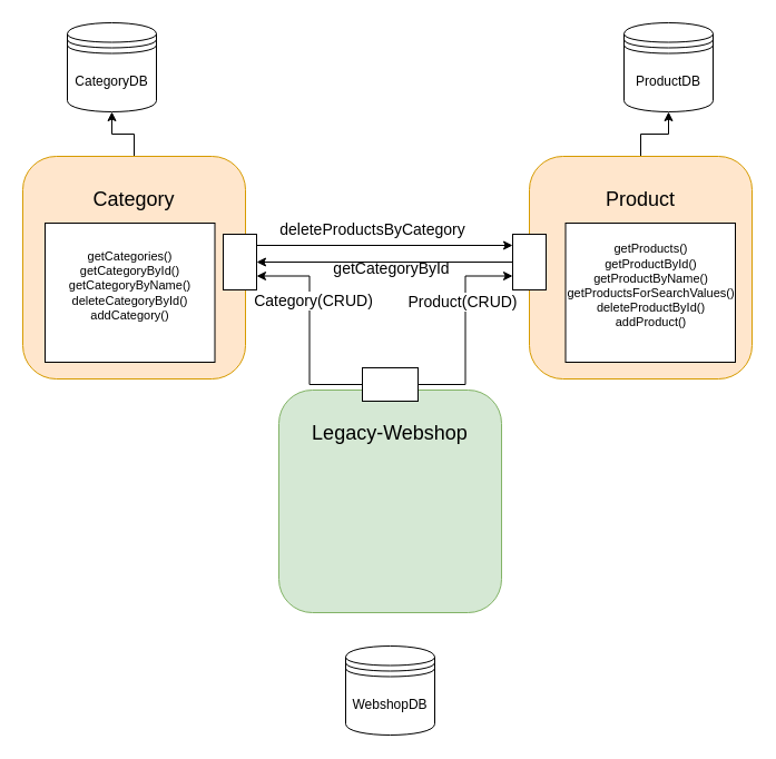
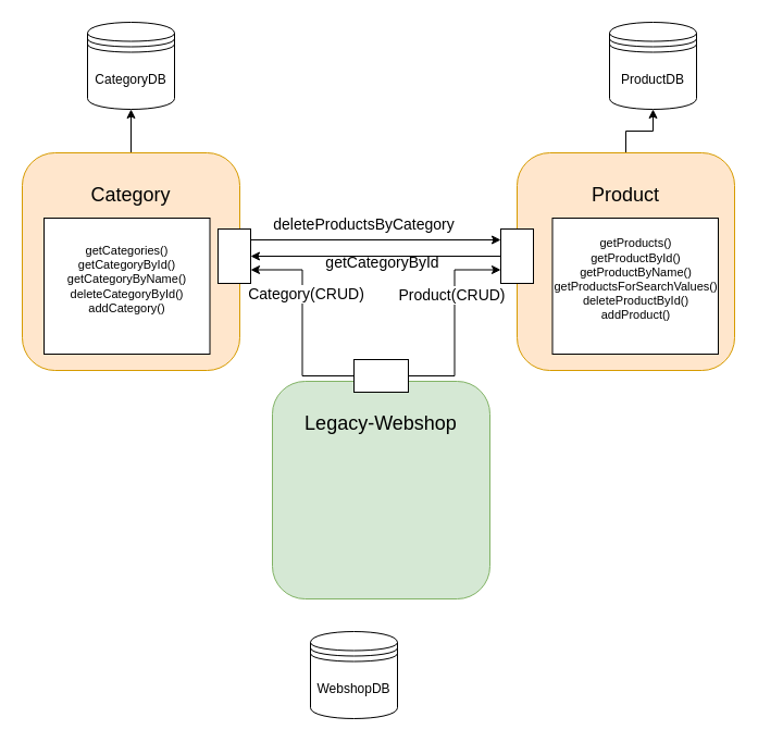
  <mxCell id="0" />
  <mxCell id="1" parent="0" />
  <mxCell id="2" style="edgeStyle=orthogonalEdgeStyle;rounded=0;orthogonalLoop=1;jettySize=auto;html=1;entryX=0.5;entryY=1;entryDx=0;entryDy=0;fontSize=18;" parent="1" source="3" target="8" edge="1"><mxGeometry relative="1" as="geometry" /></mxCell>
  <mxCell id="3" value="&lt;div&gt;&lt;br&gt;&lt;/div&gt;&lt;div&gt;Category&lt;/div&gt;" style="rounded=1;whiteSpace=wrap;html=1;fillColor=#ffe6cc;strokeColor=#d79b00;fontSize=18;verticalAlign=top;" parent="1" vertex="1"><mxGeometry x="20" y="140" width="200" height="200" as="geometry" /></mxCell>
  <mxCell id="4" style="edgeStyle=orthogonalEdgeStyle;rounded=0;orthogonalLoop=1;jettySize=auto;html=1;entryX=0.5;entryY=1;entryDx=0;entryDy=0;fontSize=18;" parent="1" source="5" target="7" edge="1"><mxGeometry relative="1" as="geometry" /></mxCell>
  <mxCell id="5" value="&lt;div&gt;&lt;br&gt;&lt;/div&gt;&lt;div&gt;Product&lt;/div&gt;" style="rounded=1;whiteSpace=wrap;html=1;fillColor=#ffe6cc;strokeColor=#d79b00;fontSize=18;verticalAlign=top;" parent="1" vertex="1"><mxGeometry x="475" y="140" width="200" height="200" as="geometry" /></mxCell>
  <mxCell id="6" value="&lt;div&gt;&lt;br&gt;&lt;/div&gt;&lt;div&gt;Legacy-Webshop&lt;/div&gt;" style="rounded=1;whiteSpace=wrap;html=1;fillColor=#d5e8d4;strokeColor=#82b366;verticalAlign=top;fontSize=18;" parent="1" vertex="1"><mxGeometry x="250" y="350" width="200" height="200" as="geometry" /></mxCell>
  <mxCell id="7" value="ProductDB" style="shape=datastore;whiteSpace=wrap;html=1;" parent="1" vertex="1"><mxGeometry x="560" y="20" width="80" height="80" as="geometry" /></mxCell>
- <mxCell id="8" value="CategoryDB" style="shape=datastore;whiteSpace=wrap;html=1;" parent="1" vertex="1"><mxGeometry x="60" y="20" width="80" height="80" as="geometry" /></mxCell>
- <mxCell id="9" value="WebshopDB" style="shape=datastore;whiteSpace=wrap;html=1;" parent="1" vertex="1"><mxGeometry x="310" y="580" width="80" height="80" as="geometry" /></mxCell>
+ <mxCell id="8" value="CategoryDB" style="shape=datastore;whiteSpace=wrap;html=1;" parent="1" vertex="1"><mxGeometry x="80" width="80" height="80" as="geometry" y="20" /></mxCell>
+ <mxCell id="9" value="WebshopDB" style="shape=datastore;whiteSpace=wrap;html=1;" parent="1" vertex="1"><mxGeometry x="285" y="580" width="80" height="80" as="geometry" /></mxCell>
  <mxCell id="10" style="edgeStyle=orthogonalEdgeStyle;rounded=0;orthogonalLoop=1;jettySize=auto;html=1;fontSize=14;" parent="1" source="12" edge="1"><mxGeometry relative="1" as="geometry"><mxPoint x="460" y="220" as="targetPoint" /><Array as="points"><mxPoint x="460" y="220" /></Array></mxGeometry></mxCell>
  <mxCell id="11" value="deleteProductsByCategory" style="edgeLabel;html=1;align=center;verticalAlign=middle;resizable=0;points=[];fontSize=14;labelBackgroundColor=none;" parent="10" vertex="1" connectable="0"><mxGeometry x="-0.304" y="-3" relative="1" as="geometry"><mxPoint x="23" y="-18" as="offset" /></mxGeometry></mxCell>
  <mxCell id="12" value="" style="rounded=0;fontSize=18;direction=north;html=1;whiteSpace=wrap;" parent="1" vertex="1"><mxGeometry x="200" y="210" width="30" height="50" as="geometry" /></mxCell>
  <mxCell id="13" style="edgeStyle=orthogonalEdgeStyle;rounded=0;orthogonalLoop=1;jettySize=auto;html=1;entryX=0.5;entryY=1;entryDx=0;entryDy=0;" edge="1" parent="1" source="15" target="12"><mxGeometry relative="1" as="geometry" /></mxCell>
  <mxCell id="14" value="getCategoryById" style="edgeLabel;html=1;align=center;verticalAlign=middle;resizable=0;points=[];fontSize=14;labelBackgroundColor=none;" vertex="1" connectable="0" parent="13"><mxGeometry x="-0.217" y="-3" relative="1" as="geometry"><mxPoint x="-20" y="8" as="offset" /></mxGeometry></mxCell>
  <mxCell id="15" value="" style="rounded=0;whiteSpace=wrap;html=1;fontSize=18;direction=south;" parent="1" vertex="1"><mxGeometry x="460" y="210" width="30" height="50" as="geometry" /></mxCell>
  <mxCell id="16" style="edgeStyle=orthogonalEdgeStyle;rounded=0;orthogonalLoop=1;jettySize=auto;html=1;entryX=0.25;entryY=1;entryDx=0;entryDy=0;fontSize=14;" parent="1" source="20" target="12" edge="1"><mxGeometry relative="1" as="geometry" /></mxCell>
  <mxCell id="17" value="Category(CRUD)" style="edgeLabel;html=1;align=center;verticalAlign=middle;resizable=0;points=[];fontSize=14;" parent="16" vertex="1" connectable="0"><mxGeometry x="0.169" y="-2" relative="1" as="geometry"><mxPoint x="1" y="-10" as="offset" /></mxGeometry></mxCell>
  <mxCell id="18" style="edgeStyle=orthogonalEdgeStyle;rounded=0;orthogonalLoop=1;jettySize=auto;html=1;entryX=0.75;entryY=1;entryDx=0;entryDy=0;fontSize=14;" parent="1" source="20" target="15" edge="1"><mxGeometry relative="1" as="geometry" /></mxCell>
  <mxCell id="19" value="Product(CRUD)" style="edgeLabel;html=1;align=center;verticalAlign=middle;resizable=0;points=[];fontSize=14;" parent="18" vertex="1" connectable="0"><mxGeometry x="0.255" y="4" relative="1" as="geometry"><mxPoint x="1" y="-2" as="offset" /></mxGeometry></mxCell>
  <mxCell id="20" value="" style="rounded=0;whiteSpace=wrap;html=1;fontSize=18;direction=west;" parent="1" vertex="1"><mxGeometry x="325" y="330" width="50" height="30" as="geometry" /></mxCell>
  <mxCell id="21" value="&lt;div style=&quot;font-size: 11px&quot;&gt;&lt;font style=&quot;font-size: 11px&quot;&gt;getProducts()&lt;/font&gt;&lt;/div&gt;&lt;div style=&quot;font-size: 11px&quot;&gt;&lt;font style=&quot;font-size: 11px&quot;&gt;getProductById()&lt;/font&gt;&lt;/div&gt;&lt;div style=&quot;font-size: 11px&quot;&gt;&lt;font style=&quot;font-size: 11px&quot;&gt;getProductByName()&lt;br style=&quot;font-size: 11px&quot;&gt;&lt;/font&gt;&lt;/div&gt;&lt;div style=&quot;font-size: 11px&quot;&gt;&lt;font style=&quot;font-size: 11px&quot;&gt;getProductsForSearchValues()&lt;br style=&quot;font-size: 11px&quot;&gt;&lt;/font&gt;&lt;/div&gt;&lt;div style=&quot;font-size: 11px&quot;&gt;&lt;font style=&quot;font-size: 11px&quot;&gt;deleteProductById()&lt;/font&gt;&lt;/div&gt;&lt;div style=&quot;font-size: 11px&quot;&gt;&lt;font style=&quot;font-size: 11px&quot;&gt;addProduct()&lt;/font&gt;&lt;/div&gt;&lt;font style=&quot;font-size: 11px&quot;&gt;&lt;br style=&quot;font-size: 11px&quot;&gt;&lt;/font&gt;" style="whiteSpace=wrap;html=1;fontSize=11;rounded=0;" parent="1" vertex="1"><mxGeometry x="507.5" y="200" width="152.5" height="125" as="geometry" /></mxCell>
  <mxCell id="22" value="&lt;div style=&quot;font-size: 11px&quot;&gt;&lt;font style=&quot;font-size: 11px&quot;&gt;getCategories()&lt;/font&gt;&lt;/div&gt;&lt;div style=&quot;font-size: 11px&quot;&gt;&lt;font style=&quot;font-size: 11px&quot;&gt;getCategoryById()&lt;/font&gt;&lt;/div&gt;&lt;div style=&quot;font-size: 11px&quot;&gt;&lt;font style=&quot;font-size: 11px&quot;&gt;getCategoryByName()&lt;br style=&quot;font-size: 11px&quot;&gt;&lt;/font&gt;&lt;/div&gt;&lt;div style=&quot;font-size: 11px&quot;&gt;&lt;font style=&quot;font-size: 11px&quot;&gt;deleteCategoryById()&lt;/font&gt;&lt;/div&gt;&lt;div style=&quot;font-size: 11px&quot;&gt;&lt;font style=&quot;font-size: 11px&quot;&gt;addCategory()&lt;/font&gt;&lt;/div&gt;&lt;font style=&quot;font-size: 11px&quot;&gt;&lt;br style=&quot;font-size: 11px&quot;&gt;&lt;/font&gt;" style="whiteSpace=wrap;html=1;fontSize=11;rounded=0;" parent="1" vertex="1"><mxGeometry x="40" y="200" width="152.5" height="125" as="geometry" /></mxCell>
